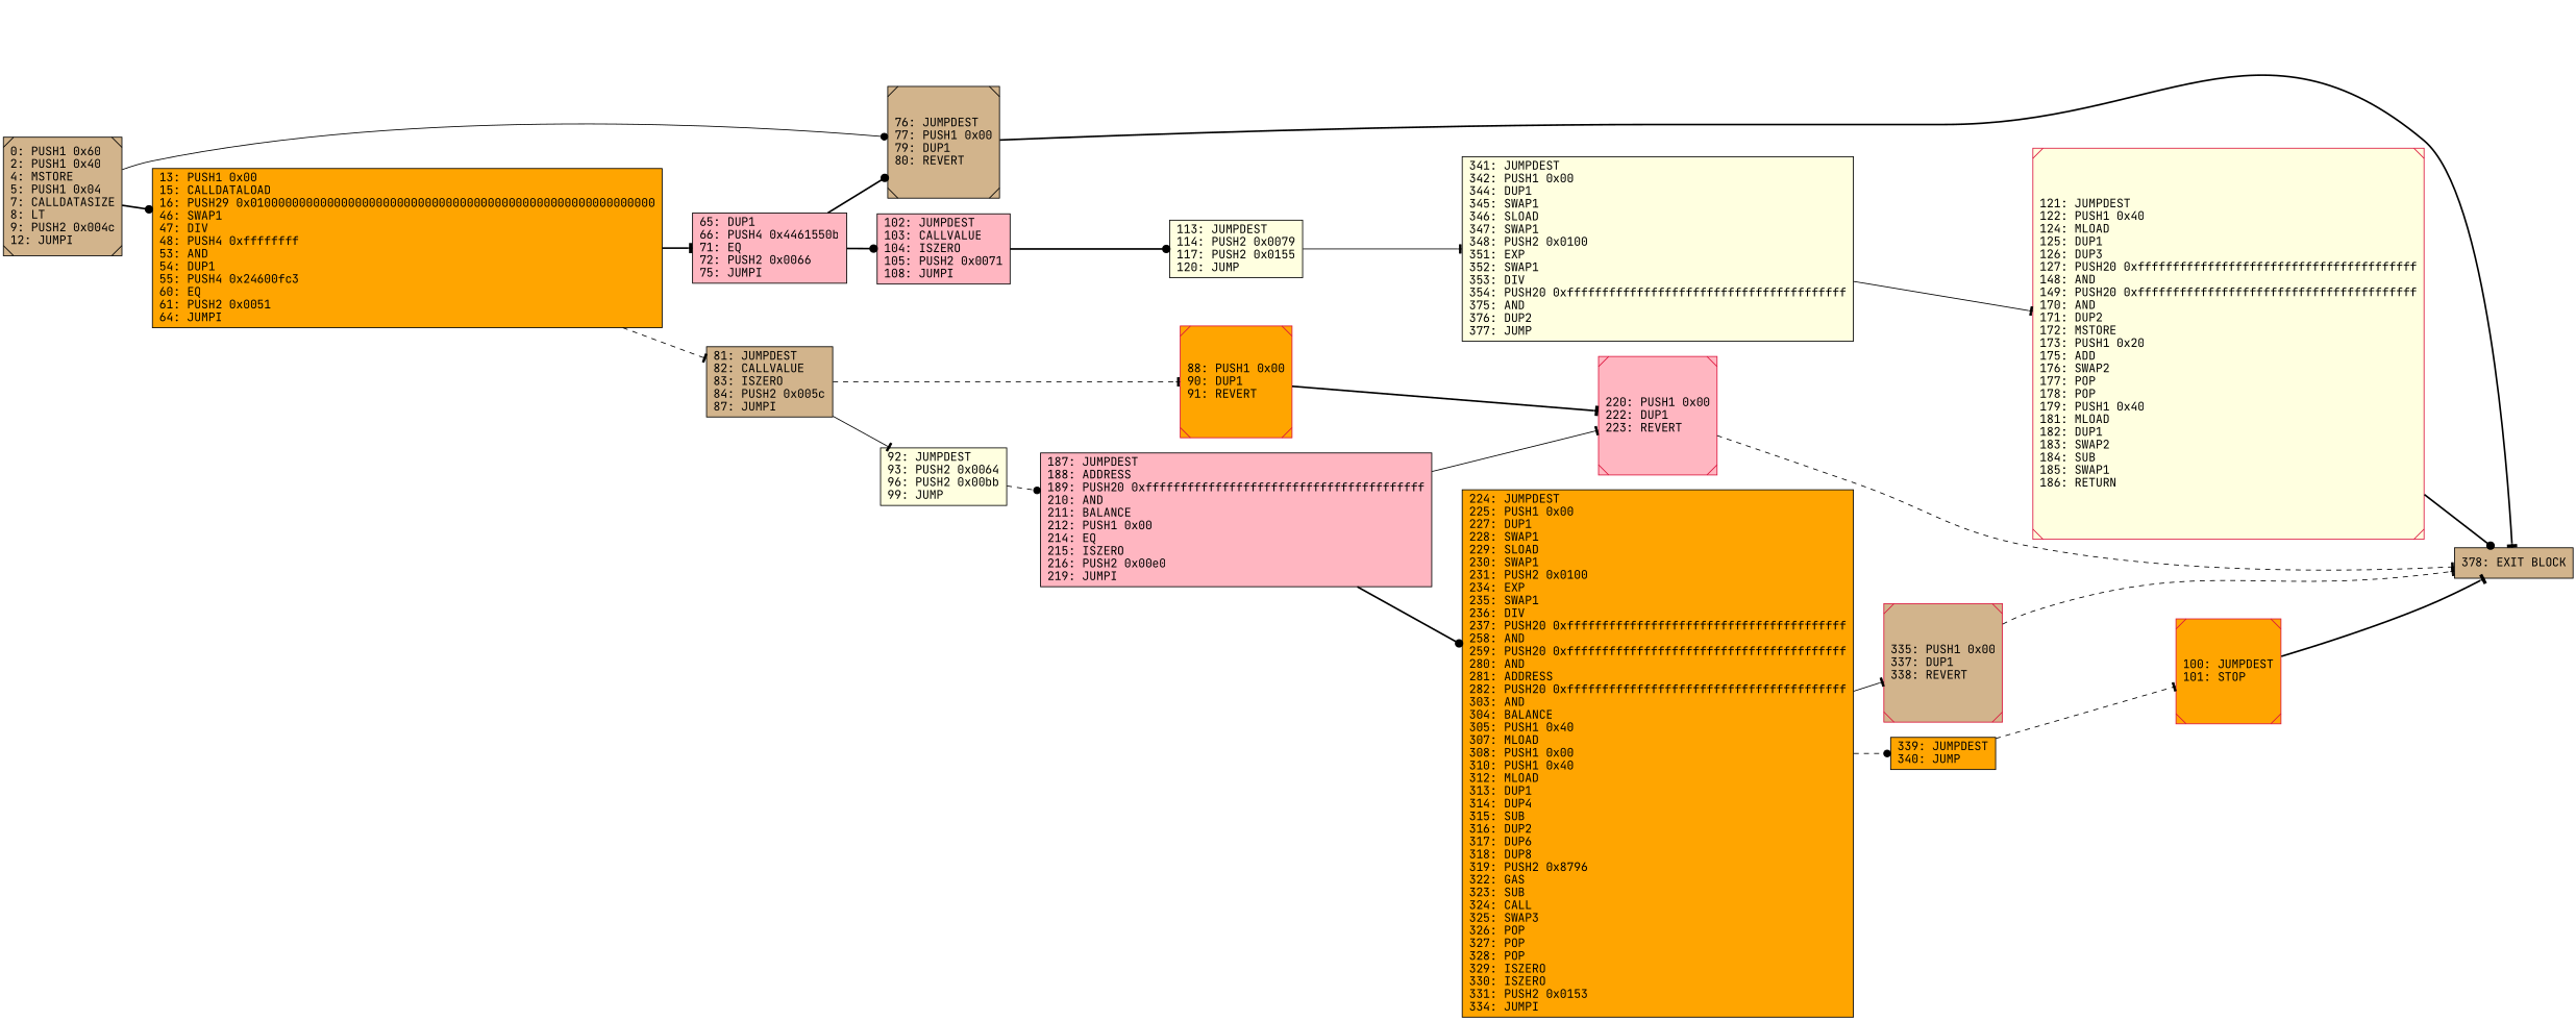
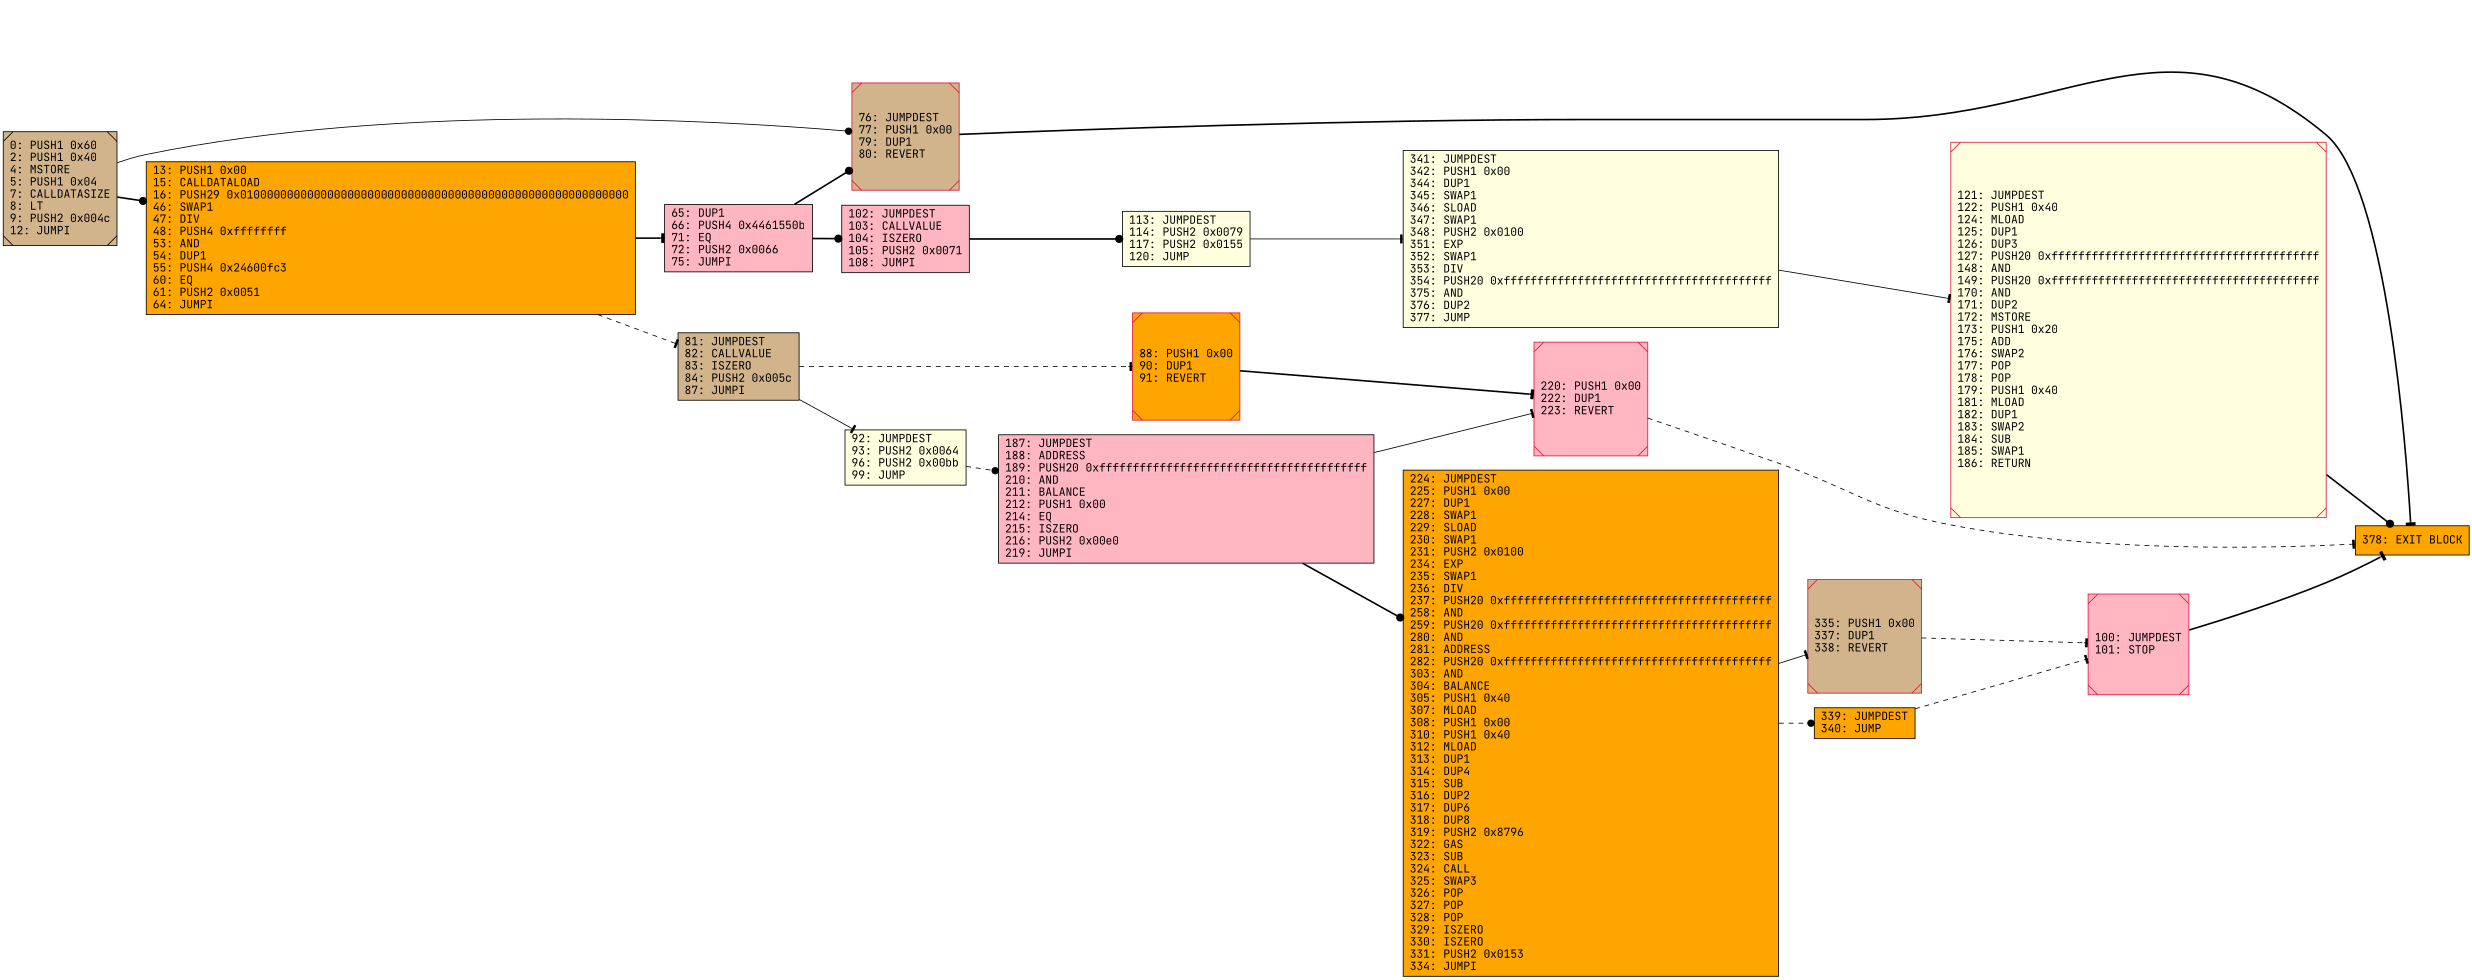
  digraph {
    fontname="JetBrains Mono"
    rankdir=LR
    node [color=black fillcolor=orange fontcolor=black fontname="JetBrains Mono" shape=box style=filled]
    edge [arrowhead=tee fontname="JetBrains Mono" style=bold]
    n1 [fillcolor=lightpink label="187: JUMPDEST\l188: ADDRESS\l189: PUSH20 0xffffffffffffffffffffffffffffffffffffffff\l210: AND\l211: BALANCE\l212: PUSH1 0x00\l214: EQ\l215: ISZERO\l216: PUSH2 0x00e0\l219: JUMPI\l"]
    n2 [label="224: JUMPDEST\l225: PUSH1 0x00\l227: DUP1\l228: SWAP1\l229: SLOAD\l230: SWAP1\l231: PUSH2 0x0100\l234: EXP\l235: SWAP1\l236: DIV\l237: PUSH20 0xffffffffffffffffffffffffffffffffffffffff\l258: AND\l259: PUSH20 0xffffffffffffffffffffffffffffffffffffffff\l280: AND\l281: ADDRESS\l282: PUSH20 0xffffffffffffffffffffffffffffffffffffffff\l303: AND\l304: BALANCE\l305: PUSH1 0x40\l307: MLOAD\l308: PUSH1 0x00\l310: PUSH1 0x40\l312: MLOAD\l313: DUP1\l314: DUP4\l315: SUB\l316: DUP2\l317: DUP6\l318: DUP8\l319: PUSH2 0x8796\l322: GAS\l323: SUB\l324: CALL\l325: SWAP3\l326: POP\l327: POP\l328: POP\l329: ISZERO\l330: ISZERO\l331: PUSH2 0x0153\l334: JUMPI\l"]
    n3 [color=crimson fillcolor=lightpink label="220: PUSH1 0x00\l222: DUP1\l223: REVERT\l" shape=Msquare]
    n4 [label="339: JUMPDEST\l340: JUMP\l"]
    n5 [color=crimson fillcolor=tan label="335: PUSH1 0x00\l337: DUP1\l338: REVERT\l" shape=Msquare]
-   n6 [fillcolor=tan label="378: EXIT BLOCK\l"]
+   n6 [label="378: EXIT BLOCK\l"]
    n7 [fillcolor=lightyellow label="341: JUMPDEST\l342: PUSH1 0x00\l344: DUP1\l345: SWAP1\l346: SLOAD\l347: SWAP1\l348: PUSH2 0x0100\l351: EXP\l352: SWAP1\l353: DIV\l354: PUSH20 0xffffffffffffffffffffffffffffffffffffffff\l375: AND\l376: DUP2\l377: JUMP\l"]
    n8 [color=crimson fillcolor=lightyellow label="121: JUMPDEST\l122: PUSH1 0x40\l124: MLOAD\l125: DUP1\l126: DUP3\l127: PUSH20 0xffffffffffffffffffffffffffffffffffffffff\l148: AND\l149: PUSH20 0xffffffffffffffffffffffffffffffffffffffff\l170: AND\l171: DUP2\l172: MSTORE\l173: PUSH1 0x20\l175: ADD\l176: SWAP2\l177: POP\l178: POP\l179: PUSH1 0x40\l181: MLOAD\l182: DUP1\l183: SWAP2\l184: SUB\l185: SWAP1\l186: RETURN\l" shape=Msquare]
-   n9 [color=crimson label="100: JUMPDEST\l101: STOP\l" shape=Msquare]
+   n9 [color=crimson fillcolor=lightpink label="100: JUMPDEST\l101: STOP\l" shape=Msquare]
    n10 [fillcolor=tan label="0: PUSH1 0x60\l2: PUSH1 0x40\l4: MSTORE\l5: PUSH1 0x04\l7: CALLDATASIZE\l8: LT\l9: PUSH2 0x004c\l12: JUMPI\l" shape=Msquare]
-   n11 [fillcolor=tan label="76: JUMPDEST\l77: PUSH1 0x00\l79: DUP1\l80: REVERT\l" shape=Msquare]
+   n11 [color=crimson fillcolor=tan label="76: JUMPDEST\l77: PUSH1 0x00\l79: DUP1\l80: REVERT\l" shape=Msquare]
    n12 [label="13: PUSH1 0x00\l15: CALLDATALOAD\l16: PUSH29 0x0100000000000000000000000000000000000000000000000000000000\l46: SWAP1\l47: DIV\l48: PUSH4 0xffffffff\l53: AND\l54: DUP1\l55: PUSH4 0x24600fc3\l60: EQ\l61: PUSH2 0x0051\l64: JUMPI\l"]
    n13 [fillcolor=tan label="81: JUMPDEST\l82: CALLVALUE\l83: ISZERO\l84: PUSH2 0x005c\l87: JUMPI\l"]
    n14 [fillcolor=lightpink label="65: DUP1\l66: PUSH4 0x4461550b\l71: EQ\l72: PUSH2 0x0066\l75: JUMPI\l"]
    n15 [fillcolor=lightyellow label="92: JUMPDEST\l93: PUSH2 0x0064\l96: PUSH2 0x00bb\l99: JUMP\l"]
    n16 [color=crimson label="88: PUSH1 0x00\l90: DUP1\l91: REVERT\l" shape=Msquare]
    n17 [fillcolor=lightpink label="102: JUMPDEST\l103: CALLVALUE\l104: ISZERO\l105: PUSH2 0x0071\l108: JUMPI\l"]
    n18 [fillcolor=lightyellow label="113: JUMPDEST\l114: PUSH2 0x0079\l117: PUSH2 0x0155\l120: JUMP\l"]
    n1 -> n2 [arrowhead=dot]
    n1 -> n3 [style=solid]
    n2 -> n4 [arrowhead=dot style=dashed]
    n2 -> n5 [style=solid]
    n3 -> n6 [style=dashed]
    n4 -> n9 [style=dashed]
-   n5 -> n6 [style=dashed]
+   n5 -> n9 [style=dashed]
    n7 -> n8 [style=solid]
    n8 -> n6 [arrowhead=dot]
    n9 -> n6
    n10 -> n11 [arrowhead=dot style=solid]
    n10 -> n12 [arrowhead=dot]
    n11 -> n6
    n12 -> n13 [style=dashed]
    n12 -> n14
    n13 -> n15 [style=solid]
    n13 -> n16 [style=dashed]
    n14 -> n11 [arrowhead=dot]
    n14 -> n17 [arrowhead=dot]
    n15 -> n1 [arrowhead=dot style=dashed]
    n16 -> n3
    n17 -> n18 [arrowhead=dot]
    n18 -> n7 [style=solid]
  }
